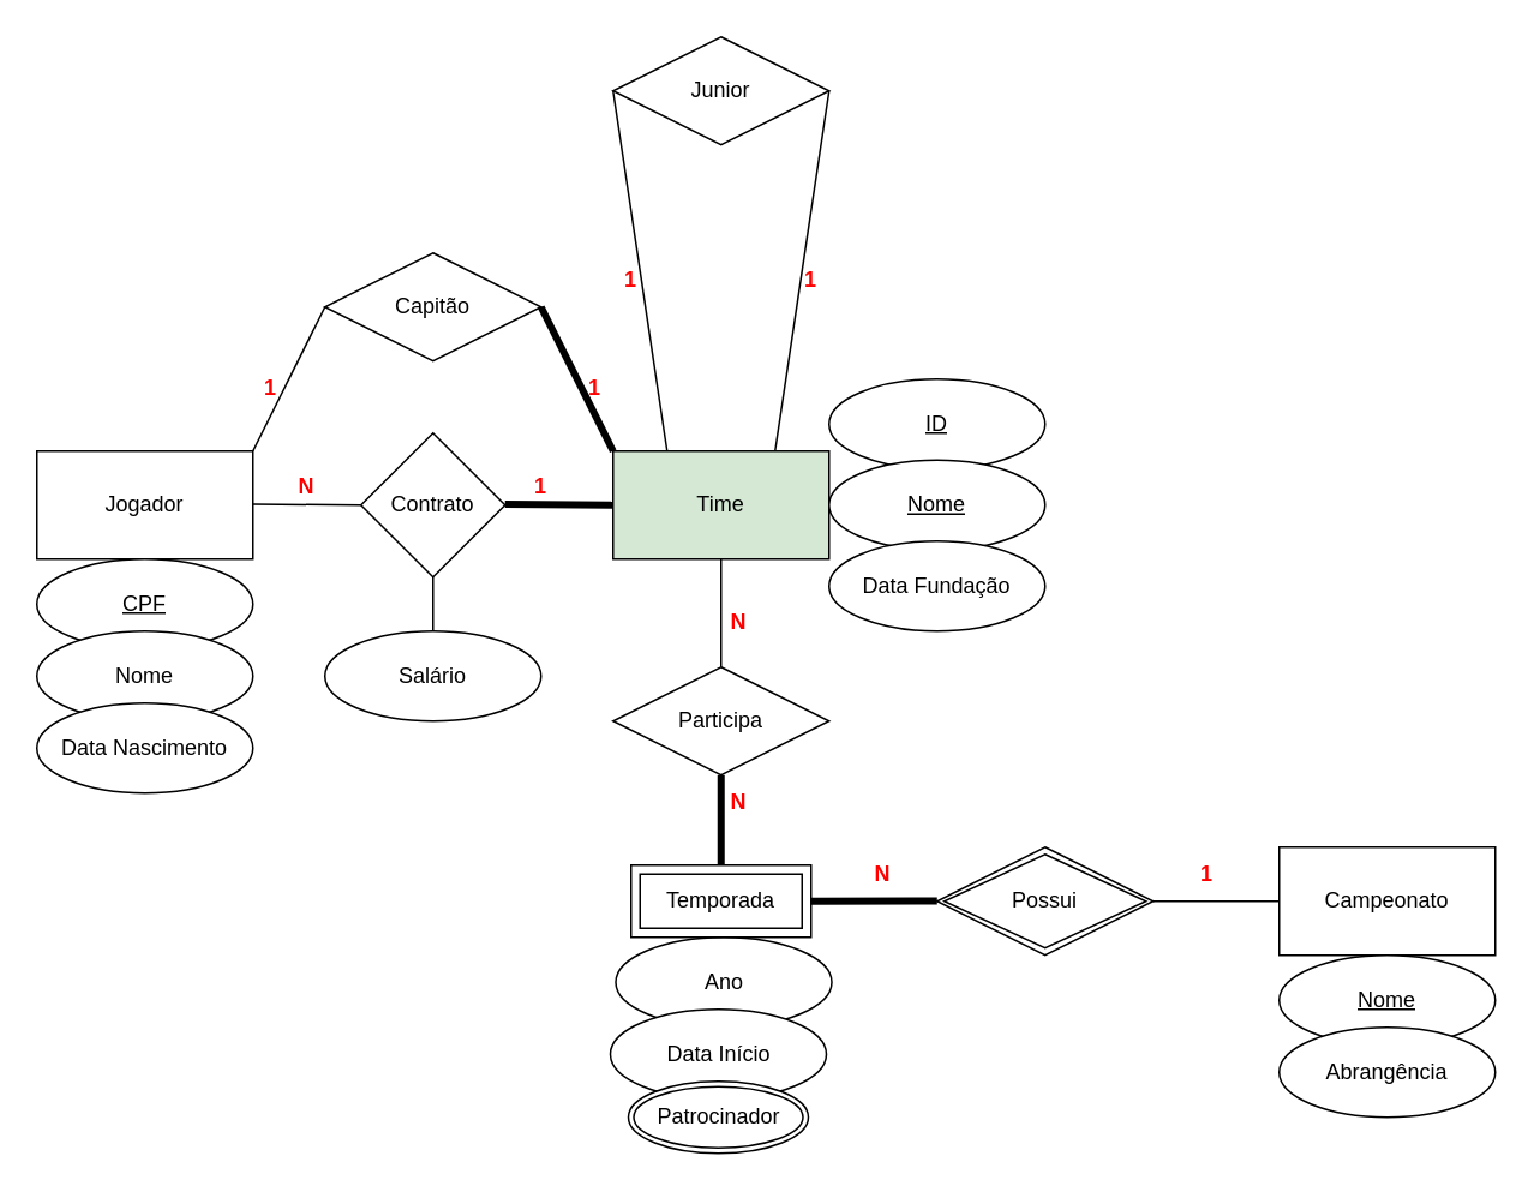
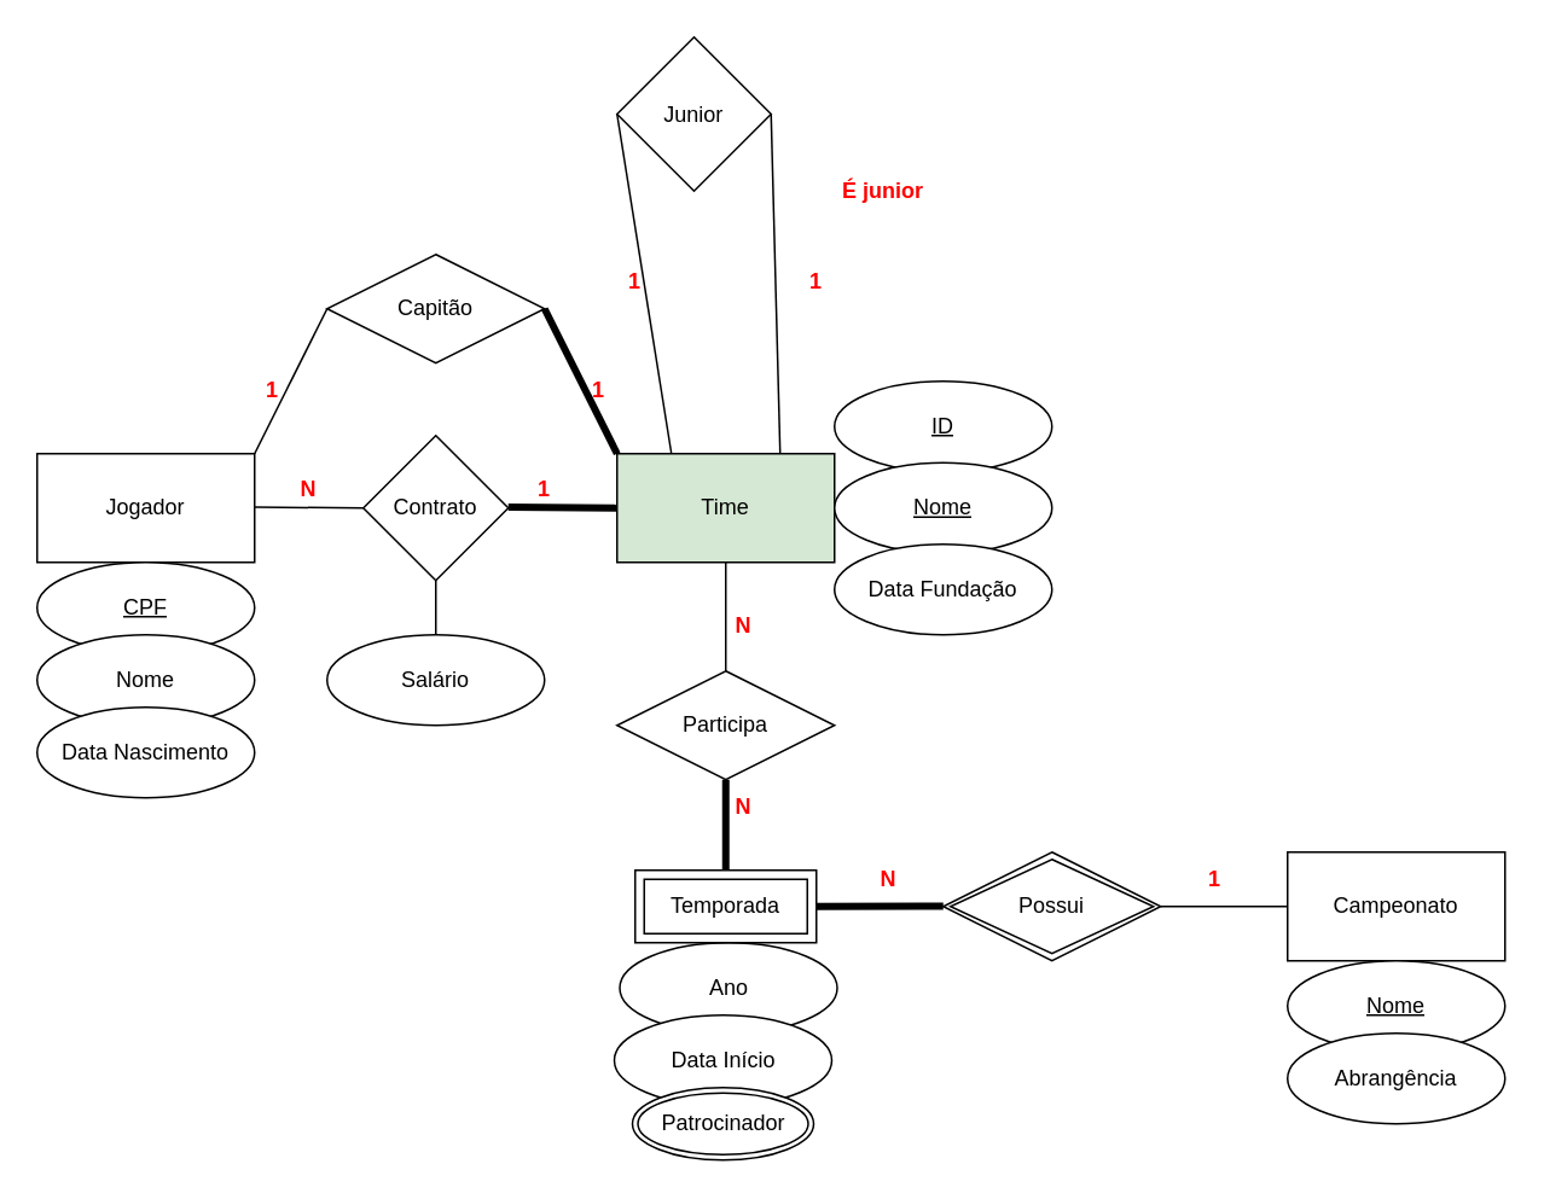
  <mxCell id="0" />
  <mxCell id="1" parent="0" />
  <mxCell id="2" value="" style="edgeStyle=orthogonalEdgeStyle;rounded=0;orthogonalLoop=1;jettySize=auto;html=1;strokeColor=none;dashed=1;" parent="1" source="3" target="17" edge="1"><mxGeometry relative="1" as="geometry" /></mxCell>
  <mxCell id="3" value="Jogador" style="rounded=0;whiteSpace=wrap;html=1;" parent="1" vertex="1"><mxGeometry x="20" y="250" width="120" height="60" as="geometry" /></mxCell>
  <mxCell id="4" value="&lt;u&gt;CPF&lt;/u&gt;" style="ellipse;whiteSpace=wrap;html=1;" parent="1" vertex="1"><mxGeometry x="20" y="310" width="120" height="50" as="geometry" /></mxCell>
  <mxCell id="5" value="Nome" style="ellipse;whiteSpace=wrap;html=1;" parent="1" vertex="1"><mxGeometry x="20" y="350" width="120" height="50" as="geometry" /></mxCell>
  <mxCell id="6" value="Data Nascimento" style="ellipse;whiteSpace=wrap;html=1;" parent="1" vertex="1"><mxGeometry x="20" y="390" width="120" height="50" as="geometry" /></mxCell>
  <mxCell id="7" value="Time" style="rounded=0;whiteSpace=wrap;html=1;fillColor=#d5e8d4;" parent="1" vertex="1"><mxGeometry x="340" y="250" width="120" height="60" as="geometry" /></mxCell>
  <mxCell id="8" value="&lt;u&gt;ID&lt;/u&gt;" style="ellipse;whiteSpace=wrap;html=1;" parent="1" vertex="1"><mxGeometry x="460" y="210" width="120" height="50" as="geometry" /></mxCell>
  <mxCell id="9" value="&lt;u&gt;Nome&lt;/u&gt;" style="ellipse;whiteSpace=wrap;html=1;" parent="1" vertex="1"><mxGeometry x="460" y="255" width="120" height="50" as="geometry" /></mxCell>
  <mxCell id="10" value="Data Fundação" style="ellipse;whiteSpace=wrap;html=1;" parent="1" vertex="1"><mxGeometry x="460" y="300" width="120" height="50" as="geometry" /></mxCell>
  <mxCell id="11" value="Campeonato" style="rounded=0;whiteSpace=wrap;html=1;" parent="1" vertex="1"><mxGeometry x="710" y="470" width="120" height="60" as="geometry" /></mxCell>
  <mxCell id="12" value="&lt;u&gt;Nome&lt;/u&gt;" style="ellipse;whiteSpace=wrap;html=1;" parent="1" vertex="1"><mxGeometry x="710" y="530" width="120" height="50" as="geometry" /></mxCell>
  <mxCell id="13" value="Abrangência" style="ellipse;whiteSpace=wrap;html=1;" parent="1" vertex="1"><mxGeometry x="710" y="570" width="120" height="50" as="geometry" /></mxCell>
  <mxCell id="14" value="Ano&lt;span style=&quot;color: rgba(0, 0, 0, 0); font-family: monospace; font-size: 0px; text-align: start;&quot;&gt;%3CmxGraphModel%3E%3Croot%3E%3CmxCell%20id%3D%220%22%2F%3E%3CmxCell%20id%3D%221%22%20parent%3D%220%22%2F%3E%3CmxCell%20id%3D%222%22%20value%3D%22Nome%22%20style%3D%22ellipse%3BwhiteSpace%3Dwrap%3Bhtml%3D1%3B%22%20vertex%3D%221%22%20parent%3D%221%22%3E%3CmxGeometry%20x%3D%22310%22%20y%3D%2260%22%20width%3D%22120%22%20height%3D%2250%22%20as%3D%22geometry%22%2F%3E%3C%2FmxCell%3E%3C%2Froot%3E%3C%2FmxGraphModel%3E&lt;/span&gt;" style="ellipse;whiteSpace=wrap;html=1;" parent="1" vertex="1"><mxGeometry x="341.5" y="520" width="120" height="50" as="geometry" /></mxCell>
  <mxCell id="15" value="Data Início" style="ellipse;whiteSpace=wrap;html=1;" parent="1" vertex="1"><mxGeometry x="338.5" y="560" width="120" height="50" as="geometry" /></mxCell>
  <mxCell id="16" value="Patrocinador" style="ellipse;shape=doubleEllipse;margin=3;whiteSpace=wrap;html=1;align=center;" parent="1" vertex="1"><mxGeometry x="348.5" y="600" width="100" height="40" as="geometry" /></mxCell>
  <mxCell id="17" value="Contrato" style="rhombus;whiteSpace=wrap;html=1;" parent="1" vertex="1"><mxGeometry x="200" y="240" width="80" height="80" as="geometry" /></mxCell>
  <mxCell id="18" value="Salário" style="ellipse;whiteSpace=wrap;html=1;" parent="1" vertex="1"><mxGeometry x="180" y="350" width="120" height="50" as="geometry" /></mxCell>
  <mxCell id="19" value="" style="endArrow=none;html=1;rounded=0;" parent="1" edge="1"><mxGeometry width="50" height="50" relative="1" as="geometry"><mxPoint x="140" y="279.5" as="sourcePoint" /><mxPoint x="200" y="280" as="targetPoint" /></mxGeometry></mxCell>
  <mxCell id="20" value="" style="endArrow=none;html=1;rounded=0;strokeWidth=4;" parent="1" edge="1"><mxGeometry width="50" height="50" relative="1" as="geometry"><mxPoint x="280" y="279.5" as="sourcePoint" /><mxPoint x="340" y="280" as="targetPoint" /><Array as="points"><mxPoint x="340" y="280" /></Array></mxGeometry></mxCell>
  <mxCell id="21" value="" style="endArrow=none;html=1;rounded=0;" parent="1" edge="1"><mxGeometry width="50" height="50" relative="1" as="geometry"><mxPoint x="240" y="350" as="sourcePoint" /><mxPoint x="240" y="320" as="targetPoint" /></mxGeometry></mxCell>
  <mxCell id="22" value="Capitão" style="shape=rhombus;perimeter=rhombusPerimeter;whiteSpace=wrap;html=1;align=center;" parent="1" vertex="1"><mxGeometry x="180" y="140" width="120" height="60" as="geometry" /></mxCell>
  <mxCell id="23" value="" style="endArrow=none;html=1;rounded=0;entryX=0;entryY=0.5;entryDx=0;entryDy=0;exitX=1;exitY=0;exitDx=0;exitDy=0;" parent="1" source="3" target="22" edge="1"><mxGeometry width="50" height="50" relative="1" as="geometry"><mxPoint x="50" y="220" as="sourcePoint" /><mxPoint x="100" y="170" as="targetPoint" /></mxGeometry></mxCell>
  <mxCell id="24" value="" style="endArrow=none;html=1;rounded=0;entryX=1;entryY=0.5;entryDx=0;entryDy=0;exitX=0;exitY=0;exitDx=0;exitDy=0;strokeWidth=4;" parent="1" source="7" target="22" edge="1"><mxGeometry width="50" height="50" relative="1" as="geometry"><mxPoint x="340" y="230" as="sourcePoint" /><mxPoint x="440" y="150" as="targetPoint" /></mxGeometry></mxCell>
  <mxCell id="25" value="" style="endArrow=none;html=1;rounded=0;startArrow=none;" parent="1" edge="1" source="37"><mxGeometry width="50" height="50" relative="1" as="geometry"><mxPoint x="460" y="499.29" as="sourcePoint" /><mxPoint x="520" y="499.79" as="targetPoint" /><Array as="points" /></mxGeometry></mxCell>
  <mxCell id="26" style="edgeStyle=none;rounded=0;orthogonalLoop=1;jettySize=auto;html=1;exitX=0.5;exitY=1;exitDx=0;exitDy=0;entryX=0.5;entryY=0;entryDx=0;entryDy=0;endArrow=none;endFill=0;strokeWidth=4;" parent="1" target="44" edge="1"><mxGeometry relative="1" as="geometry"><mxPoint x="400" y="430" as="sourcePoint" /><mxPoint x="400" y="470" as="targetPoint" /></mxGeometry></mxCell>
  <mxCell id="27" value="" style="endArrow=none;html=1;rounded=0;entryX=0.5;entryY=1;entryDx=0;entryDy=0;exitX=0.5;exitY=0;exitDx=0;exitDy=0;" parent="1" target="7" edge="1"><mxGeometry width="50" height="50" relative="1" as="geometry"><mxPoint x="400" y="370" as="sourcePoint" /><mxPoint x="210" y="290" as="targetPoint" /></mxGeometry></mxCell>
  <mxCell id="28" value="" style="endArrow=none;html=1;rounded=0;entryX=0;entryY=0.5;entryDx=0;entryDy=0;exitX=1;exitY=0.5;exitDx=0;exitDy=0;" parent="1" target="11" edge="1"><mxGeometry width="50" height="50" relative="1" as="geometry"><mxPoint x="640" y="500" as="sourcePoint" /><mxPoint x="620" y="310" as="targetPoint" /></mxGeometry></mxCell>
- <mxCell id="29" value="Junior" style="shape=rhombus;perimeter=rhombusPerimeter;whiteSpace=wrap;html=1;align=center;" vertex="1" parent="1"><mxGeometry x="340" width="120" height="60" as="geometry" y="20" /></mxCell>
+ <mxCell id="29" value="Junior" style="shape=rhombus;perimeter=rhombusPerimeter;whiteSpace=wrap;html=1;align=center;" vertex="1" parent="1"><mxGeometry x="340" y="20" width="85" height="85" as="geometry" /></mxCell>
  <mxCell id="30" value="" style="endArrow=none;html=1;rounded=0;exitX=0;exitY=0.5;exitDx=0;exitDy=0;entryX=0.25;entryY=0;entryDx=0;entryDy=0;" edge="1" parent="1" source="29" target="7"><mxGeometry relative="1" as="geometry"><mxPoint x="380" y="180" as="sourcePoint" /><mxPoint x="540" y="180" as="targetPoint" /></mxGeometry></mxCell>
  <mxCell id="31" value="" style="endArrow=none;html=1;rounded=0;exitX=1;exitY=0.5;exitDx=0;exitDy=0;entryX=0.75;entryY=0;entryDx=0;entryDy=0;" edge="1" parent="1" source="29" target="7"><mxGeometry relative="1" as="geometry"><mxPoint x="350" y="120" as="sourcePoint" /><mxPoint x="380" y="260" as="targetPoint" /></mxGeometry></mxCell>
+ <mxCell id="32" value="É junior" style="text;html=1;strokeColor=none;fillColor=none;align=center;verticalAlign=middle;whiteSpace=wrap;rounded=0;fontColor=#FF0000;fontStyle=1" vertex="1" parent="1"><mxGeometry x="457" y="90" width="60" height="30" as="geometry" /></mxCell>
  <mxCell id="33" value="N" style="text;html=1;strokeColor=none;fillColor=none;align=center;verticalAlign=middle;whiteSpace=wrap;rounded=0;fontColor=#FF0000;fontStyle=1" vertex="1" parent="1"><mxGeometry x="140" y="255" width="60" height="30" as="geometry" /></mxCell>
  <mxCell id="34" value="1" style="text;html=1;strokeColor=none;fillColor=none;align=center;verticalAlign=middle;whiteSpace=wrap;rounded=0;fontColor=#FF0000;fontStyle=1" vertex="1" parent="1"><mxGeometry x="270" y="255" width="60" height="30" as="geometry" /></mxCell>
  <mxCell id="35" value="&lt;b&gt;N&lt;/b&gt;" style="text;html=1;strokeColor=none;fillColor=none;align=center;verticalAlign=middle;whiteSpace=wrap;rounded=0;fontColor=#FF0000;" vertex="1" parent="1"><mxGeometry x="380" y="330" width="60" height="30" as="geometry" /></mxCell>
  <mxCell id="36" value="&lt;b&gt;N&lt;/b&gt;" style="text;html=1;strokeColor=none;fillColor=none;align=center;verticalAlign=middle;whiteSpace=wrap;rounded=0;fontColor=#FF0000;" vertex="1" parent="1"><mxGeometry x="380" y="430" width="60" height="30" as="geometry" /></mxCell>
  <mxCell id="37" value="N" style="text;html=1;strokeColor=none;fillColor=none;align=center;verticalAlign=middle;whiteSpace=wrap;rounded=0;fontColor=#FF0000;fontStyle=1" vertex="1" parent="1"><mxGeometry x="460" y="470" width="60" height="30" as="geometry" /></mxCell>
  <mxCell id="38" value="" style="endArrow=none;html=1;rounded=0;exitX=1;exitY=0.5;exitDx=0;exitDy=0;strokeWidth=4;" edge="1" parent="1" source="44" target="37"><mxGeometry width="50" height="50" relative="1" as="geometry"><mxPoint x="460" y="499.29" as="sourcePoint" /><mxPoint x="520" y="499.79" as="targetPoint" /><Array as="points"><mxPoint x="520" y="499.79" /></Array></mxGeometry></mxCell>
  <mxCell id="39" value="1" style="text;html=1;strokeColor=none;fillColor=none;align=center;verticalAlign=middle;whiteSpace=wrap;rounded=0;fontColor=#FF0000;fontStyle=1" vertex="1" parent="1"><mxGeometry x="640" y="470" width="60" height="30" as="geometry" /></mxCell>
  <mxCell id="40" value="1" style="text;html=1;strokeColor=none;fillColor=none;align=center;verticalAlign=middle;whiteSpace=wrap;rounded=0;fontColor=#FF0000;fontStyle=1" vertex="1" parent="1"><mxGeometry x="120" y="200" width="60" height="30" as="geometry" /></mxCell>
  <mxCell id="41" value="1" style="text;html=1;strokeColor=none;fillColor=none;align=center;verticalAlign=middle;whiteSpace=wrap;rounded=0;fontColor=#FF0000;fontStyle=1" vertex="1" parent="1"><mxGeometry x="300" y="200" width="60" height="30" as="geometry" /></mxCell>
  <mxCell id="42" value="1" style="text;html=1;strokeColor=none;fillColor=none;align=center;verticalAlign=middle;whiteSpace=wrap;rounded=0;fontColor=#FF0000;fontStyle=1" vertex="1" parent="1"><mxGeometry x="420" y="140" width="60" height="30" as="geometry" /></mxCell>
  <mxCell id="43" value="1" style="text;html=1;strokeColor=none;fillColor=none;align=center;verticalAlign=middle;whiteSpace=wrap;rounded=0;fontColor=#FF0000;fontStyle=1" vertex="1" parent="1"><mxGeometry x="320" y="140" width="60" height="30" as="geometry" /></mxCell>
  <mxCell id="44" value="Temporada" style="shape=ext;margin=3;double=1;whiteSpace=wrap;html=1;align=center;fontColor=#000000;" vertex="1" parent="1"><mxGeometry x="350" y="480" width="100" height="40" as="geometry" /></mxCell>
  <mxCell id="45" value="Possui" style="shape=rhombus;double=1;perimeter=rhombusPerimeter;whiteSpace=wrap;html=1;align=center;fontColor=#000000;" vertex="1" parent="1"><mxGeometry x="520" y="470" width="120" height="60" as="geometry" /></mxCell>
  <mxCell id="46" value="Participa" style="shape=rhombus;perimeter=rhombusPerimeter;whiteSpace=wrap;html=1;align=center;fontColor=#000000;" vertex="1" parent="1"><mxGeometry x="340" y="370" width="120" height="60" as="geometry" /></mxCell>
